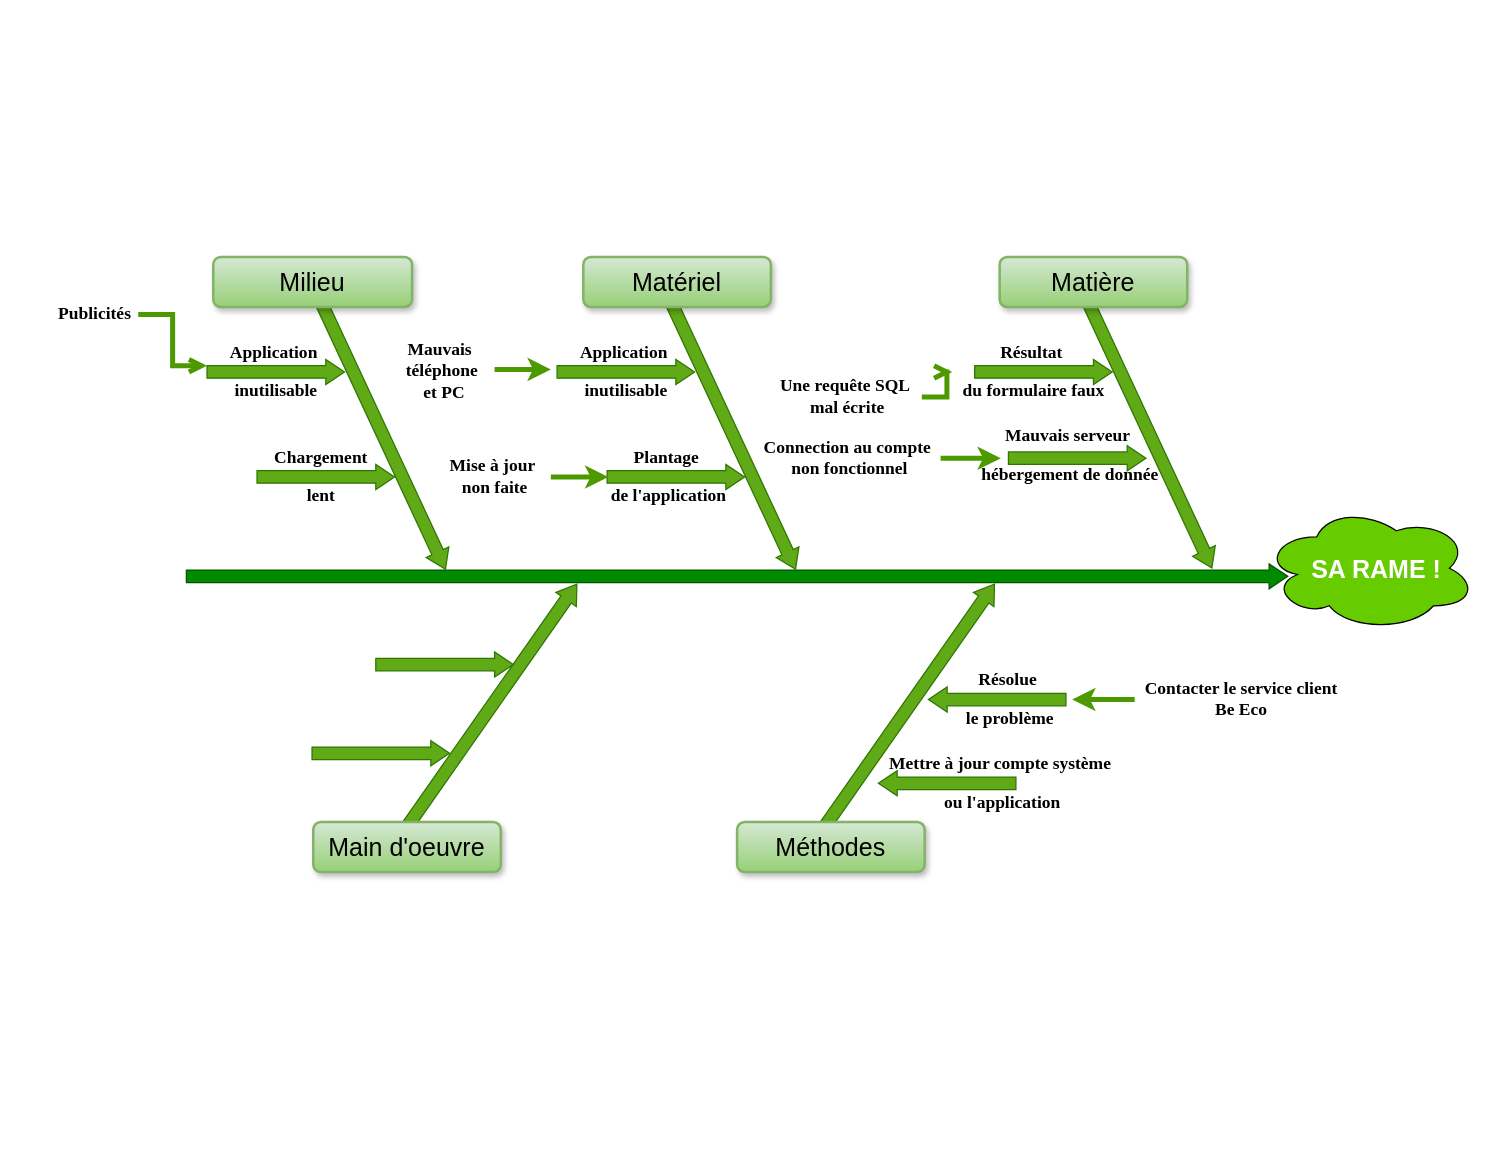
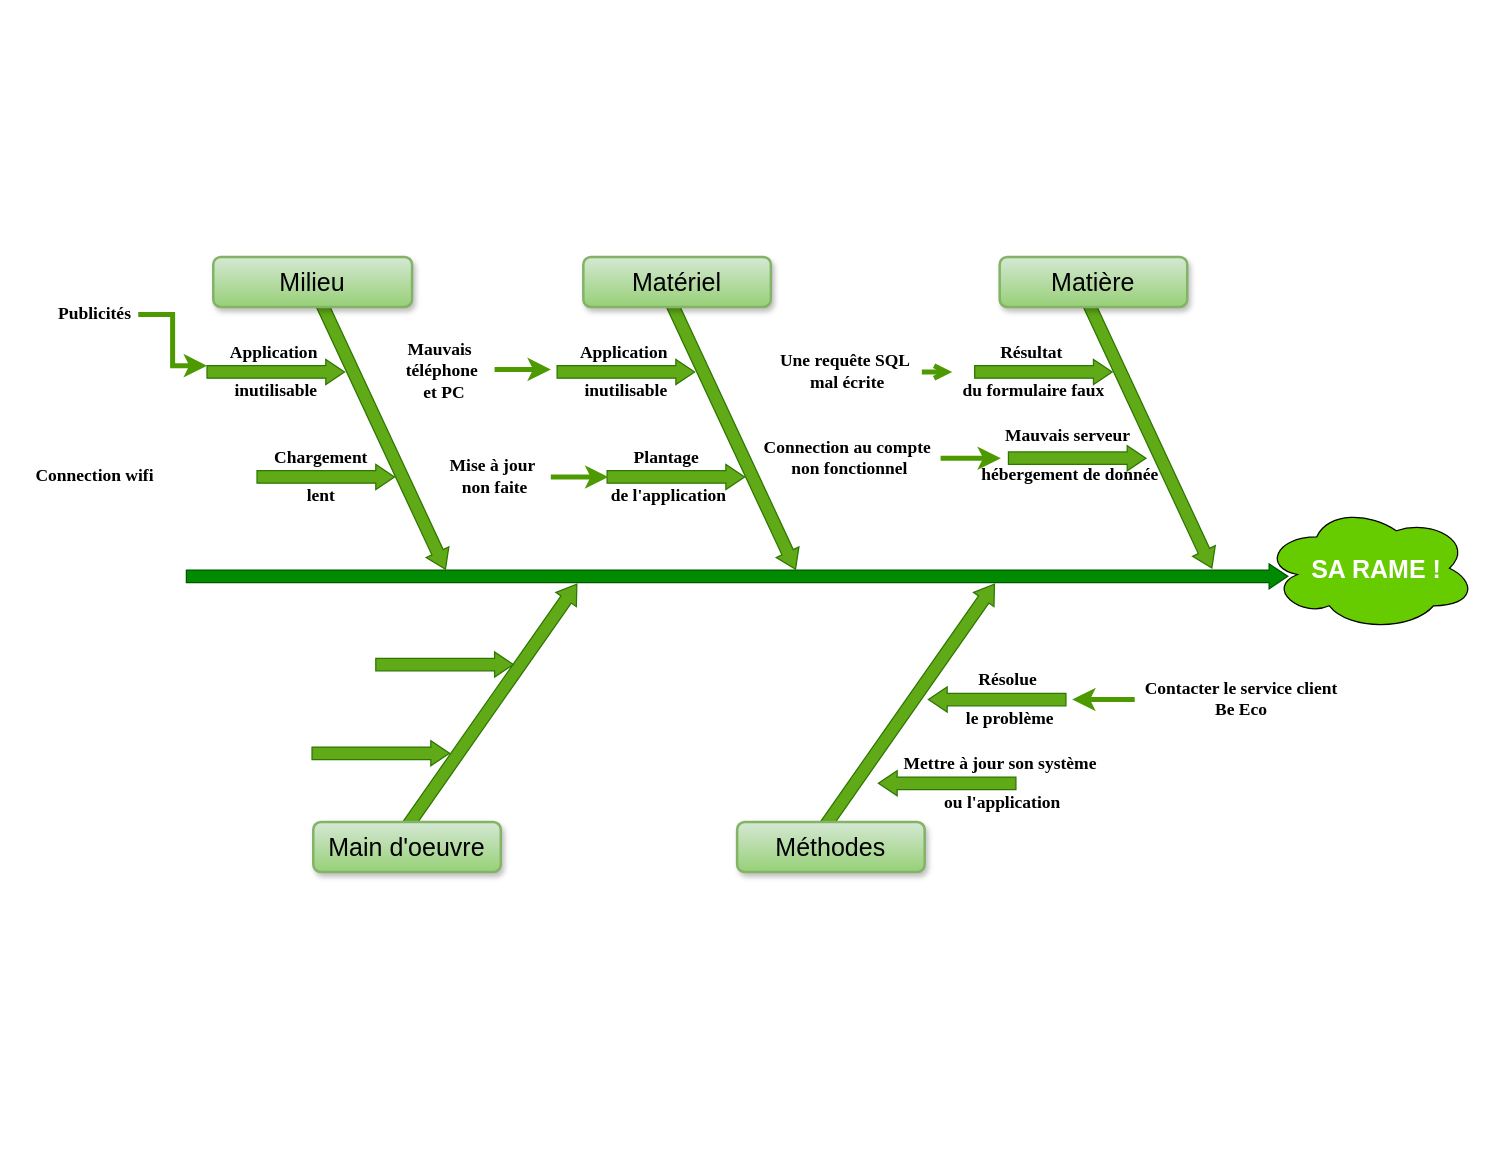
  <mxCell id="0" style=";html=1;" />
  <mxCell id="1" style=";html=1;" parent="0" />
  <mxCell id="2" value="" style="ellipse;shape=cloud;whiteSpace=wrap;html=1;shadow=0;glass=0;sketch=0;fontFamily=Times New Roman;fontSize=14;fontColor=#000000;fillColor=#66CC00;" vertex="1" parent="1"><mxGeometry x="1010" y="404" width="170" height="100" as="geometry" /></mxCell>
  <mxCell id="3" value="" style="html=1;shadow=0;dashed=0;align=center;verticalAlign=middle;shape=mxgraph.arrows2.arrow;dy=0.5;dx=15;direction=north;notch=0;rounded=0;strokeWidth=1;fontSize=20;rotation=35;fillColor=#60a917;fontColor=#ffffff;strokeColor=#2D7600;" parent="1" vertex="1"><mxGeometry x="382" y="445" width="20" height="240" as="geometry" /></mxCell>
  <mxCell id="4" value="" style="html=1;shadow=0;dashed=0;align=center;verticalAlign=middle;shape=mxgraph.arrows2.arrow;dy=0.5;dx=15;direction=north;notch=0;rounded=0;strokeWidth=1;fontSize=20;rotation=35;fillColor=#60a917;fontColor=#ffffff;strokeColor=#2D7600;" parent="1" vertex="1"><mxGeometry x="716" y="445" width="20" height="240" as="geometry" /></mxCell>
  <mxCell id="5" value="" style="html=1;shadow=0;dashed=0;align=center;verticalAlign=middle;shape=mxgraph.arrows2.arrow;dy=0.5;dx=15;direction=north;notch=0;rounded=0;strokeWidth=1;fontSize=20;rotation=90;fillColor=#008a00;fontColor=#ffffff;strokeColor=#005700;" parent="1" vertex="1"><mxGeometry x="579" y="20" width="20" height="881" as="geometry" /></mxCell>
  <mxCell id="6" value="" style="html=1;shadow=0;dashed=0;align=center;verticalAlign=middle;shape=mxgraph.arrows2.arrow;dy=0.5;dx=15;direction=north;notch=0;rounded=0;strokeWidth=1;fontSize=20;rotation=155;fillColor=#60a917;fontColor=#ffffff;strokeColor=#2D7600;" parent="1" vertex="1"><mxGeometry x="295" y="226" width="20" height="240" as="geometry" /></mxCell>
  <mxCell id="7" value="" style="html=1;shadow=0;dashed=0;align=center;verticalAlign=middle;shape=mxgraph.arrows2.arrow;dy=0.5;dx=15;direction=north;notch=0;rounded=0;strokeWidth=1;fontSize=20;rotation=155;fillColor=#60a917;fontColor=#ffffff;strokeColor=#2D7600;" parent="1" vertex="1"><mxGeometry x="575" y="226" width="20" height="240" as="geometry" /></mxCell>
  <mxCell id="8" value="" style="html=1;shadow=0;dashed=0;align=center;verticalAlign=middle;shape=mxgraph.arrows2.arrow;dy=0.5;dx=15;direction=north;notch=0;rounded=0;strokeWidth=1;fontSize=20;rotation=155;fillColor=#60a917;fontColor=#ffffff;strokeColor=#2D7600;" parent="1" vertex="1"><mxGeometry x="908" y="225" width="20" height="240" as="geometry" /></mxCell>
  <mxCell id="9" value="Milieu" style="rounded=1;whiteSpace=wrap;html=1;shadow=1;strokeWidth=2;fontSize=20;fillColor=#d5e8d4;gradientColor=#97d077;strokeColor=#82b366;" parent="1" vertex="1"><mxGeometry x="170" y="205" width="159" height="40" as="geometry" /></mxCell>
  <mxCell id="10" value="Matériel" style="rounded=1;whiteSpace=wrap;html=1;shadow=1;strokeWidth=2;fontSize=20;fillColor=#d5e8d4;gradientColor=#97d077;strokeColor=#82b366;" parent="1" vertex="1"><mxGeometry x="466" y="205" width="150" height="40" as="geometry" /></mxCell>
  <mxCell id="11" value="Matière" style="rounded=1;whiteSpace=wrap;html=1;shadow=1;strokeWidth=2;fontSize=20;fillColor=#d5e8d4;gradientColor=#97d077;strokeColor=#82b366;" parent="1" vertex="1"><mxGeometry x="799" y="205" width="150" height="40" as="geometry" /></mxCell>
  <mxCell id="12" value="Main d'oeuvre" style="rounded=1;whiteSpace=wrap;html=1;shadow=1;strokeWidth=2;fontSize=20;fillColor=#d5e8d4;gradientColor=#97d077;strokeColor=#82b366;" parent="1" vertex="1"><mxGeometry x="250" y="657" width="150" height="40" as="geometry" /></mxCell>
  <mxCell id="13" value="Méthodes" style="rounded=1;whiteSpace=wrap;html=1;shadow=1;strokeWidth=2;fontSize=20;fillColor=#d5e8d4;gradientColor=#97d077;strokeColor=#82b366;" parent="1" vertex="1"><mxGeometry x="589" y="657" width="150" height="40" as="geometry" /></mxCell>
  <mxCell id="14" value="Event 1" style="html=1;shadow=0;dashed=0;align=center;verticalAlign=middle;shape=mxgraph.arrows2.arrow;dy=0.5;dx=15;direction=north;notch=0;rounded=0;strokeWidth=1;fontSize=20;rotation=90;horizontal=0;labelPosition=left;verticalLabelPosition=middle;fillColor=#60a917;fontColor=#ffffff;strokeColor=#2D7600;" parent="1" vertex="1"><mxGeometry x="210" y="242" width="20" height="110" as="geometry" /></mxCell>
  <mxCell id="15" value="Event 2" style="html=1;shadow=0;dashed=0;align=center;verticalAlign=middle;shape=mxgraph.arrows2.arrow;dy=0.5;dx=15;direction=north;notch=0;rounded=0;strokeWidth=1;fontSize=20;rotation=90;horizontal=0;labelPosition=left;verticalLabelPosition=middle;fillColor=#60a917;fontColor=#ffffff;strokeColor=#2D7600;" parent="1" vertex="1"><mxGeometry x="490" y="242" width="20" height="110" as="geometry" /></mxCell>
  <mxCell id="16" value="Event 3" style="html=1;shadow=0;dashed=0;align=center;verticalAlign=middle;shape=mxgraph.arrows2.arrow;dy=0.5;dx=15;direction=north;notch=0;rounded=0;strokeWidth=1;fontSize=20;rotation=90;horizontal=0;labelPosition=left;verticalLabelPosition=middle;fillColor=#60a917;fontColor=#ffffff;strokeColor=#2D7600;" parent="1" vertex="1"><mxGeometry x="824" y="242" width="20" height="110" as="geometry" /></mxCell>
  <mxCell id="17" value="Event 10" style="html=1;shadow=0;dashed=0;align=center;verticalAlign=middle;shape=mxgraph.arrows2.arrow;dy=0.5;dx=15;direction=north;notch=0;rounded=0;strokeWidth=1;fontSize=20;rotation=90;horizontal=0;labelPosition=left;verticalLabelPosition=middle;fillColor=#60a917;fontColor=#ffffff;strokeColor=#2D7600;" parent="1" vertex="1"><mxGeometry x="294" y="547" width="20" height="110" as="geometry" /></mxCell>
  <mxCell id="18" value="Event 12" style="html=1;shadow=0;dashed=0;align=center;verticalAlign=middle;shape=mxgraph.arrows2.arrow;dy=0.5;dx=15;direction=north;notch=0;rounded=0;strokeWidth=1;fontSize=20;rotation=-90;horizontal=0;labelPosition=left;verticalLabelPosition=middle;fillColor=#60a917;fontColor=#ffffff;strokeColor=#2D7600;" parent="1" vertex="1"><mxGeometry x="747" y="571" width="20" height="110" as="geometry" /></mxCell>
  <mxCell id="19" value="Event 4" style="html=1;shadow=0;dashed=0;align=center;verticalAlign=middle;shape=mxgraph.arrows2.arrow;dy=0.5;dx=15;direction=north;notch=0;rounded=0;strokeWidth=1;fontSize=20;rotation=90;horizontal=0;labelPosition=left;verticalLabelPosition=middle;fillColor=#60a917;fontColor=#ffffff;strokeColor=#2D7600;" parent="1" vertex="1"><mxGeometry x="250" y="326" width="20" height="110" as="geometry" /></mxCell>
  <mxCell id="20" value="Event 5" style="html=1;shadow=0;dashed=0;align=center;verticalAlign=middle;shape=mxgraph.arrows2.arrow;dy=0.5;dx=15;direction=north;notch=0;rounded=0;strokeWidth=1;fontSize=20;rotation=90;horizontal=0;labelPosition=left;verticalLabelPosition=middle;fillColor=#60a917;fontColor=#ffffff;strokeColor=#2D7600;" parent="1" vertex="1"><mxGeometry x="530" y="326" width="20" height="110" as="geometry" /></mxCell>
  <mxCell id="21" value="Event 6" style="html=1;shadow=0;dashed=0;align=center;verticalAlign=middle;shape=mxgraph.arrows2.arrow;dy=0.5;dx=15;direction=north;notch=0;rounded=0;strokeWidth=1;fontSize=20;rotation=90;horizontal=0;labelPosition=left;verticalLabelPosition=middle;fillColor=#60a917;fontColor=#ffffff;strokeColor=#2D7600;" parent="1" vertex="1"><mxGeometry x="851" y="311" width="20" height="110" as="geometry" /></mxCell>
  <mxCell id="22" value="Event 7" style="html=1;shadow=0;dashed=0;align=center;verticalAlign=middle;shape=mxgraph.arrows2.arrow;dy=0.5;dx=15;direction=north;notch=0;rounded=0;strokeWidth=1;fontSize=20;rotation=90;horizontal=0;labelPosition=left;verticalLabelPosition=middle;fillColor=#60a917;fontColor=#ffffff;strokeColor=#2D7600;" parent="1" vertex="1"><mxGeometry x="345" y="476" width="20" height="110" as="geometry" /></mxCell>
  <mxCell id="23" value="Event 9" style="html=1;shadow=0;dashed=0;align=center;verticalAlign=middle;shape=mxgraph.arrows2.arrow;dy=0.5;dx=15;direction=north;notch=0;rounded=0;strokeWidth=1;fontSize=20;rotation=-90;horizontal=0;labelPosition=left;verticalLabelPosition=middle;fillColor=#60a917;fontColor=#ffffff;strokeColor=#2D7600;" parent="1" vertex="1"><mxGeometry x="787" y="504" width="20" height="110" as="geometry" /></mxCell>
  <mxCell id="24" value="&lt;h3&gt;&lt;font color=&quot;#ffffff&quot; style=&quot;font-size: 20px&quot;&gt;SA RAME !&lt;/font&gt;&lt;/h3&gt;" style="text;html=1;resizable=0;autosize=1;align=center;verticalAlign=middle;points=[];fillColor=none;strokeColor=none;rounded=0;shadow=0;glass=0;sketch=0;" vertex="1" parent="1"><mxGeometry x="1040" y="429" width="120" height="50" as="geometry" /></mxCell>
- <mxCell id="25" style="edgeStyle=orthogonalEdgeStyle;rounded=0;orthogonalLoop=1;jettySize=auto;html=1;entryX=0;entryY=0;entryDx=0;entryDy=5;entryPerimeter=0;fontFamily=Times New Roman;fontSize=14;fontColor=#000000;strokeColor=#4D9900;strokeWidth=4;endArrow=open;" edge="1" parent="1" source="26" target="14"><mxGeometry relative="1" as="geometry" /></mxCell>
+ <mxCell id="25" style="edgeStyle=orthogonalEdgeStyle;rounded=0;orthogonalLoop=1;jettySize=auto;html=1;entryX=0;entryY=0;entryDx=0;entryDy=5;entryPerimeter=0;fontFamily=Times New Roman;fontSize=14;fontColor=#000000;strokeColor=#4D9900;strokeWidth=4;" edge="1" parent="1" source="26" target="14"><mxGeometry relative="1" as="geometry" /></mxCell>
  <mxCell id="26" value="&lt;h3 style=&quot;font-size: 14px;&quot;&gt;&lt;font style=&quot;font-size: 14px;&quot;&gt;Publicités&lt;/font&gt;&lt;/h3&gt;" style="text;html=1;resizable=0;autosize=1;align=center;verticalAlign=middle;points=[];fillColor=none;strokeColor=none;rounded=0;shadow=0;glass=0;sketch=0;fontColor=#000000;fontSize=14;fontStyle=0;fontFamily=Times New Roman;labelBorderColor=none;strokeWidth=15;" vertex="1" parent="1"><mxGeometry x="40" y="226" width="70" height="50" as="geometry" /></mxCell>
  <mxCell id="27" value="&lt;h3 style=&quot;font-size: 14px&quot;&gt;&lt;font style=&quot;font-size: 14px&quot;&gt;Application&amp;nbsp;&lt;/font&gt;&lt;/h3&gt;&lt;h3 style=&quot;font-size: 14px&quot;&gt;&lt;font style=&quot;font-size: 14px&quot;&gt;inutilisable&lt;/font&gt;&lt;/h3&gt;" style="text;html=1;resizable=0;autosize=1;align=center;verticalAlign=middle;points=[];fillColor=none;strokeColor=none;rounded=0;shadow=0;glass=0;sketch=0;fontColor=#000000;fontSize=14;fontFamily=Times New Roman;" vertex="1" parent="1"><mxGeometry x="175" y="257" width="90" height="80" as="geometry" /></mxCell>
+ <mxCell id="28" value="&lt;h3 style=&quot;font-size: 14px&quot;&gt;&lt;font style=&quot;font-size: 14px&quot;&gt;Connection&amp;nbsp;&lt;/font&gt;wifi&lt;/h3&gt;" style="text;html=1;resizable=0;autosize=1;align=center;verticalAlign=middle;points=[];fillColor=none;strokeColor=none;rounded=0;shadow=0;glass=0;sketch=0;fontColor=#000000;fontSize=14;fontFamily=Times New Roman;" vertex="1" parent="1"><mxGeometry x="20" y="356" width="110" height="50" as="geometry" /></mxCell>
  <mxCell id="29" value="&lt;h3 style=&quot;font-size: 14px&quot;&gt;Chargement&lt;/h3&gt;&lt;h3 style=&quot;font-size: 14px&quot;&gt;lent&lt;/h3&gt;" style="text;html=1;resizable=0;autosize=1;align=center;verticalAlign=middle;points=[];fillColor=none;strokeColor=none;rounded=0;shadow=0;glass=0;sketch=0;fontColor=#000000;fontSize=14;fontFamily=Times New Roman;" vertex="1" parent="1"><mxGeometry x="211" y="341" width="90" height="80" as="geometry" /></mxCell>
  <mxCell id="30" style="edgeStyle=orthogonalEdgeStyle;rounded=0;orthogonalLoop=1;jettySize=auto;html=1;fontFamily=Times New Roman;fontSize=7;fontColor=#66CC00;strokeColor=#4D9900;strokeWidth=4;" edge="1" parent="1" source="31"><mxGeometry relative="1" as="geometry"><mxPoint x="440" y="295" as="targetPoint" /></mxGeometry></mxCell>
  <mxCell id="31" value="&#10;Mauvais  &#10;téléphone &#10;et PC&#10;" style="text;resizable=0;autosize=1;align=center;verticalAlign=middle;points=[];fillColor=none;strokeColor=none;rounded=0;shadow=0;glass=0;sketch=0;fontColor=#000000;fontSize=14;spacing=0;fontFamily=Times New Roman;horizontal=1;labelBackgroundColor=none;fontStyle=1" vertex="1" parent="1"><mxGeometry x="315" y="260" width="80" height="70" as="geometry" /></mxCell>
  <mxCell id="32" value="&lt;h3 style=&quot;font-size: 14px&quot;&gt;&lt;font style=&quot;font-size: 14px&quot;&gt;Application&amp;nbsp;&lt;/font&gt;&lt;/h3&gt;&lt;h3 style=&quot;font-size: 14px&quot;&gt;&lt;font style=&quot;font-size: 14px&quot;&gt;inutilisable&lt;/font&gt;&lt;/h3&gt;" style="text;html=1;resizable=0;autosize=1;align=center;verticalAlign=middle;points=[];fillColor=none;strokeColor=none;rounded=0;shadow=0;glass=0;sketch=0;fontColor=#000000;fontSize=14;fontFamily=Times New Roman;" vertex="1" parent="1"><mxGeometry x="455" y="257" width="90" height="80" as="geometry" /></mxCell>
  <mxCell id="33" value="&lt;h3 style=&quot;font-size: 14px&quot;&gt;&lt;br&gt;&lt;/h3&gt;" style="text;html=1;resizable=0;autosize=1;align=center;verticalAlign=middle;points=[];fillColor=none;strokeColor=none;rounded=0;shadow=0;glass=0;sketch=0;fontColor=#000000;fontSize=14;fontFamily=Times New Roman;" vertex="1" parent="1"><mxGeometry x="524" y="356" width="20" height="50" as="geometry" /></mxCell>
  <mxCell id="34" style="edgeStyle=orthogonalEdgeStyle;rounded=0;orthogonalLoop=1;jettySize=auto;html=1;fontFamily=Times New Roman;fontSize=7;fontColor=#66CC00;strokeColor=#4D9900;strokeWidth=4;endArrow=open;" edge="1" parent="1" source="35" target="36"><mxGeometry relative="1" as="geometry"><mxPoint x="760" y="297" as="targetPoint" /></mxGeometry></mxCell>
- <mxCell id="35" value="Une requête SQL&amp;nbsp;&lt;br&gt;mal écrite" style="text;resizable=0;autosize=1;align=center;verticalAlign=middle;points=[];fillColor=none;strokeColor=none;rounded=0;shadow=0;glass=0;sketch=0;fontColor=#000000;fontSize=14;fontStyle=1;fontFamily=Times New Roman;labelBorderColor=none;html=1;" vertex="1" parent="1"><mxGeometry x="616.75" y="297" width="120" height="40" as="geometry" /></mxCell>
+ <mxCell id="35" value="Une requête SQL&amp;nbsp;&lt;br&gt;mal écrite" style="text;resizable=0;autosize=1;align=center;verticalAlign=middle;points=[];fillColor=none;strokeColor=none;rounded=0;shadow=0;glass=0;sketch=0;fontColor=#000000;fontSize=14;fontStyle=1;fontFamily=Times New Roman;labelBorderColor=none;html=1;" vertex="1" parent="1"><mxGeometry x="616.75" y="277" width="120" height="40" as="geometry" /></mxCell>
  <mxCell id="36" value="&lt;h3 style=&quot;font-size: 14px&quot;&gt;Résultat&amp;nbsp;&lt;/h3&gt;&lt;h3 style=&quot;font-size: 14px&quot;&gt;du formulaire faux&lt;/h3&gt;" style="text;html=1;resizable=0;autosize=1;align=center;verticalAlign=middle;points=[];fillColor=none;strokeColor=none;rounded=0;shadow=0;glass=0;sketch=0;fontColor=#000000;fontSize=14;fontFamily=Times New Roman;" vertex="1" parent="1"><mxGeometry x="761" y="257" width="130" height="80" as="geometry" /></mxCell>
  <mxCell id="37" value="&lt;h3 style=&quot;font-size: 14px&quot;&gt;Plantage&amp;nbsp;&lt;/h3&gt;&lt;h3 style=&quot;font-size: 14px&quot;&gt;de l'application&lt;/h3&gt;" style="text;html=1;resizable=0;autosize=1;align=center;verticalAlign=middle;points=[];fillColor=none;strokeColor=none;rounded=0;shadow=0;glass=0;sketch=0;fontColor=#000000;fontSize=14;fontFamily=Times New Roman;" vertex="1" parent="1"><mxGeometry x="479" y="341" width="110" height="80" as="geometry" /></mxCell>
  <mxCell id="38" style="edgeStyle=orthogonalEdgeStyle;rounded=0;orthogonalLoop=1;jettySize=auto;html=1;entryX=0.009;entryY=0.5;entryDx=0;entryDy=0;entryPerimeter=0;fontFamily=Times New Roman;fontSize=14;fontColor=#000000;strokeColor=#4D9900;strokeWidth=4;" edge="1" parent="1" source="39"><mxGeometry relative="1" as="geometry"><mxPoint x="446" y="381" as="sourcePoint" /><mxPoint x="485.99" y="381" as="targetPoint" /></mxGeometry></mxCell>
  <mxCell id="39" value="Mise à jour&amp;nbsp;&lt;br&gt;non faite" style="text;resizable=0;autosize=1;align=center;verticalAlign=middle;points=[];fillColor=none;strokeColor=none;rounded=0;shadow=0;glass=0;sketch=0;fontColor=#000000;fontSize=14;fontFamily=Times New Roman;html=1;fontStyle=1" vertex="1" parent="1"><mxGeometry x="350" y="361" width="90" height="40" as="geometry" /></mxCell>
  <mxCell id="40" value="&lt;h3 style=&quot;font-size: 14px&quot;&gt;Mauvais serveur&amp;nbsp;&lt;/h3&gt;&lt;h3 style=&quot;font-size: 14px&quot;&gt;hébergement de donnée&lt;/h3&gt;" style="text;html=1;resizable=0;autosize=1;align=center;verticalAlign=middle;points=[];fillColor=none;strokeColor=none;rounded=0;shadow=0;glass=0;sketch=0;fontColor=#000000;fontSize=14;fontFamily=Times New Roman;" vertex="1" parent="1"><mxGeometry x="775" y="324" width="160" height="80" as="geometry" /></mxCell>
  <mxCell id="41" style="edgeStyle=orthogonalEdgeStyle;rounded=0;orthogonalLoop=1;jettySize=auto;html=1;entryX=0.156;entryY=0.525;entryDx=0;entryDy=0;entryPerimeter=0;fontFamily=Times New Roman;fontSize=7;fontColor=#66CC00;strokeColor=#4D9900;strokeWidth=4;" edge="1" parent="1" source="42" target="40"><mxGeometry relative="1" as="geometry" /></mxCell>
  <mxCell id="42" value="Connection au compte&lt;br&gt;&amp;nbsp;non fonctionnel" style="text;resizable=0;autosize=1;align=center;verticalAlign=middle;points=[];fillColor=none;strokeColor=none;rounded=0;shadow=0;glass=0;sketch=0;fontColor=#000000;fontSize=14;fontStyle=1;fontFamily=Times New Roman;labelBorderColor=none;html=1;" vertex="1" parent="1"><mxGeometry x="601.75" y="346" width="150" height="40" as="geometry" /></mxCell>
  <mxCell id="43" style="edgeStyle=orthogonalEdgeStyle;rounded=0;orthogonalLoop=1;jettySize=auto;html=1;fontFamily=Times New Roman;fontSize=7;fontColor=#66CC00;strokeColor=#4D9900;strokeWidth=4;" edge="1" parent="1" source="44"><mxGeometry relative="1" as="geometry"><mxPoint x="857" y="559" as="targetPoint" /></mxGeometry></mxCell>
  <mxCell id="44" value="Contacter le service client &lt;br&gt;Be Eco" style="text;resizable=0;autosize=1;align=center;verticalAlign=middle;points=[];fillColor=none;strokeColor=none;rounded=0;shadow=0;glass=0;sketch=0;fontColor=#000000;fontSize=14;fontStyle=1;fontFamily=Times New Roman;labelBorderColor=none;html=1;" vertex="1" parent="1"><mxGeometry x="907" y="539" width="170" height="40" as="geometry" /></mxCell>
  <mxCell id="45" value="&lt;h3 style=&quot;font-size: 14px&quot;&gt;Résolue&amp;nbsp;&lt;/h3&gt;&lt;h3 style=&quot;font-size: 14px&quot;&gt;le problème&lt;/h3&gt;" style="text;html=1;resizable=0;autosize=1;align=center;verticalAlign=middle;points=[];fillColor=none;strokeColor=none;rounded=0;shadow=0;glass=0;sketch=0;fontColor=#000000;fontSize=14;fontFamily=Times New Roman;" vertex="1" parent="1"><mxGeometry x="762" y="519" width="90" height="80" as="geometry" /></mxCell>
- <mxCell id="46" value="&lt;h3 style=&quot;font-size: 14px&quot;&gt;Mettre à jour compte système&amp;nbsp;&lt;/h3&gt;&lt;h3 style=&quot;font-size: 14px&quot;&gt;ou l'application&lt;/h3&gt;" style="text;html=1;resizable=0;autosize=1;align=center;verticalAlign=middle;points=[];fillColor=none;strokeColor=none;rounded=0;shadow=0;glass=0;sketch=0;fontColor=#000000;fontSize=14;fontFamily=Times New Roman;" vertex="1" parent="1"><mxGeometry x="716" y="586" width="170" height="80" as="geometry" /></mxCell>
+ <mxCell id="46" value="&lt;h3 style=&quot;font-size: 14px&quot;&gt;Mettre à jour son système&amp;nbsp;&lt;/h3&gt;&lt;h3 style=&quot;font-size: 14px&quot;&gt;ou l'application&lt;/h3&gt;" style="text;html=1;resizable=0;autosize=1;align=center;verticalAlign=middle;points=[];fillColor=none;strokeColor=none;rounded=0;shadow=0;glass=0;sketch=0;fontColor=#000000;fontSize=14;fontFamily=Times New Roman;" vertex="1" parent="1"><mxGeometry x="716" y="586" width="170" height="80" as="geometry" /></mxCell>
